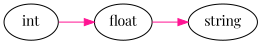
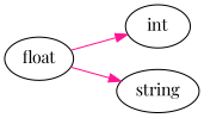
  digraph {
    fontname="Playfair Display"
    rankdir=LR
    node [fontname="Playfair Display"]
    edge [color=deeppink fontname="Playfair Display"]
    int
    float
    string
-   int -> float [from=int to=float]
+   float -> int [from=int to=float]
    float -> string [from=float to=string]
  }
